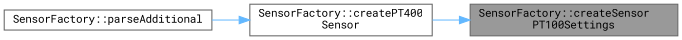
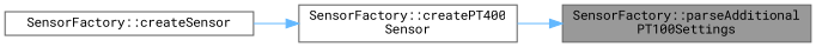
  digraph {
    fontname="Roboto Mono"
    rankdir=RL
    node [color=grey40 fillcolor=white fontname="Roboto Mono" fontsize=10 shape=box style=filled]
    edge [color=steelblue1 dir=back fontname="Roboto Mono" fontsize=10 labelfontname=Helvetica labelfontsize=10 style=solid]
-   n1 [color=gray40 fillcolor=grey60 fontcolor=black height=0.2 label="SensorFactory::createSensor\lPT100Settings" width=0.4]
+   n1 [color=gray40 fillcolor=grey60 fontcolor=black height=0.2 label="SensorFactory::parseAdditional\lPT100Settings" width=0.4]
    n2 [height=0.2 label="SensorFactory::createPT400\lSensor" width=0.4]
-   n3 [height=0.2 label="SensorFactory::parseAdditional" width=0.4]
+   n3 [height=0.2 label="SensorFactory::createSensor" width=0.4]
    n1 -> n2
    n2 -> n3
  }
